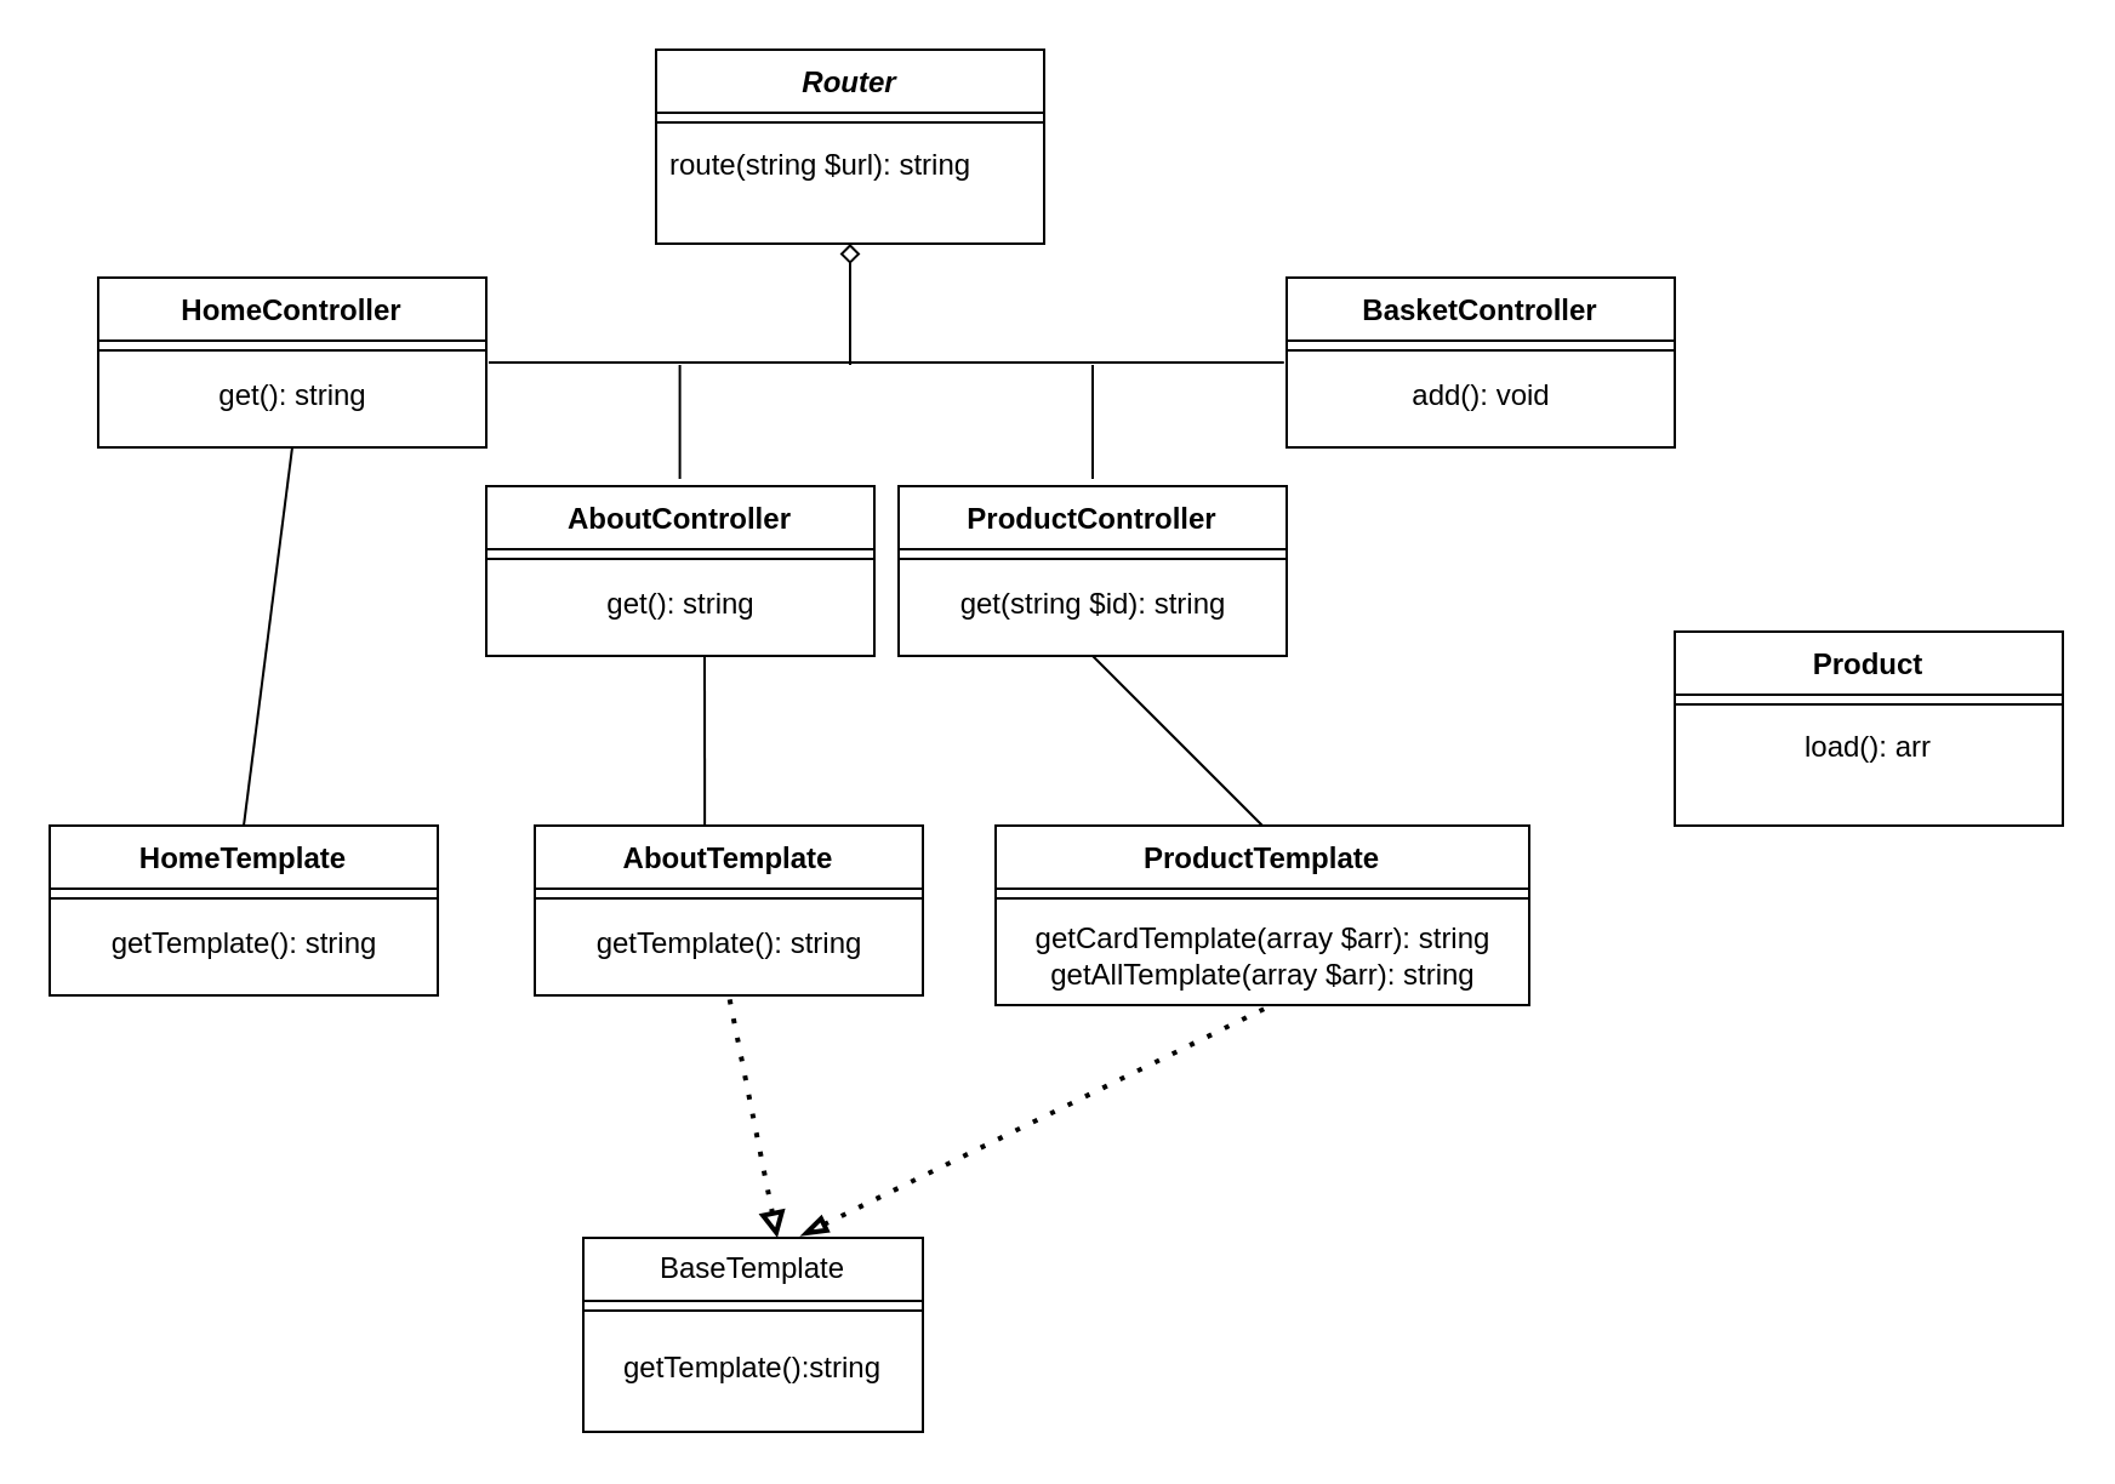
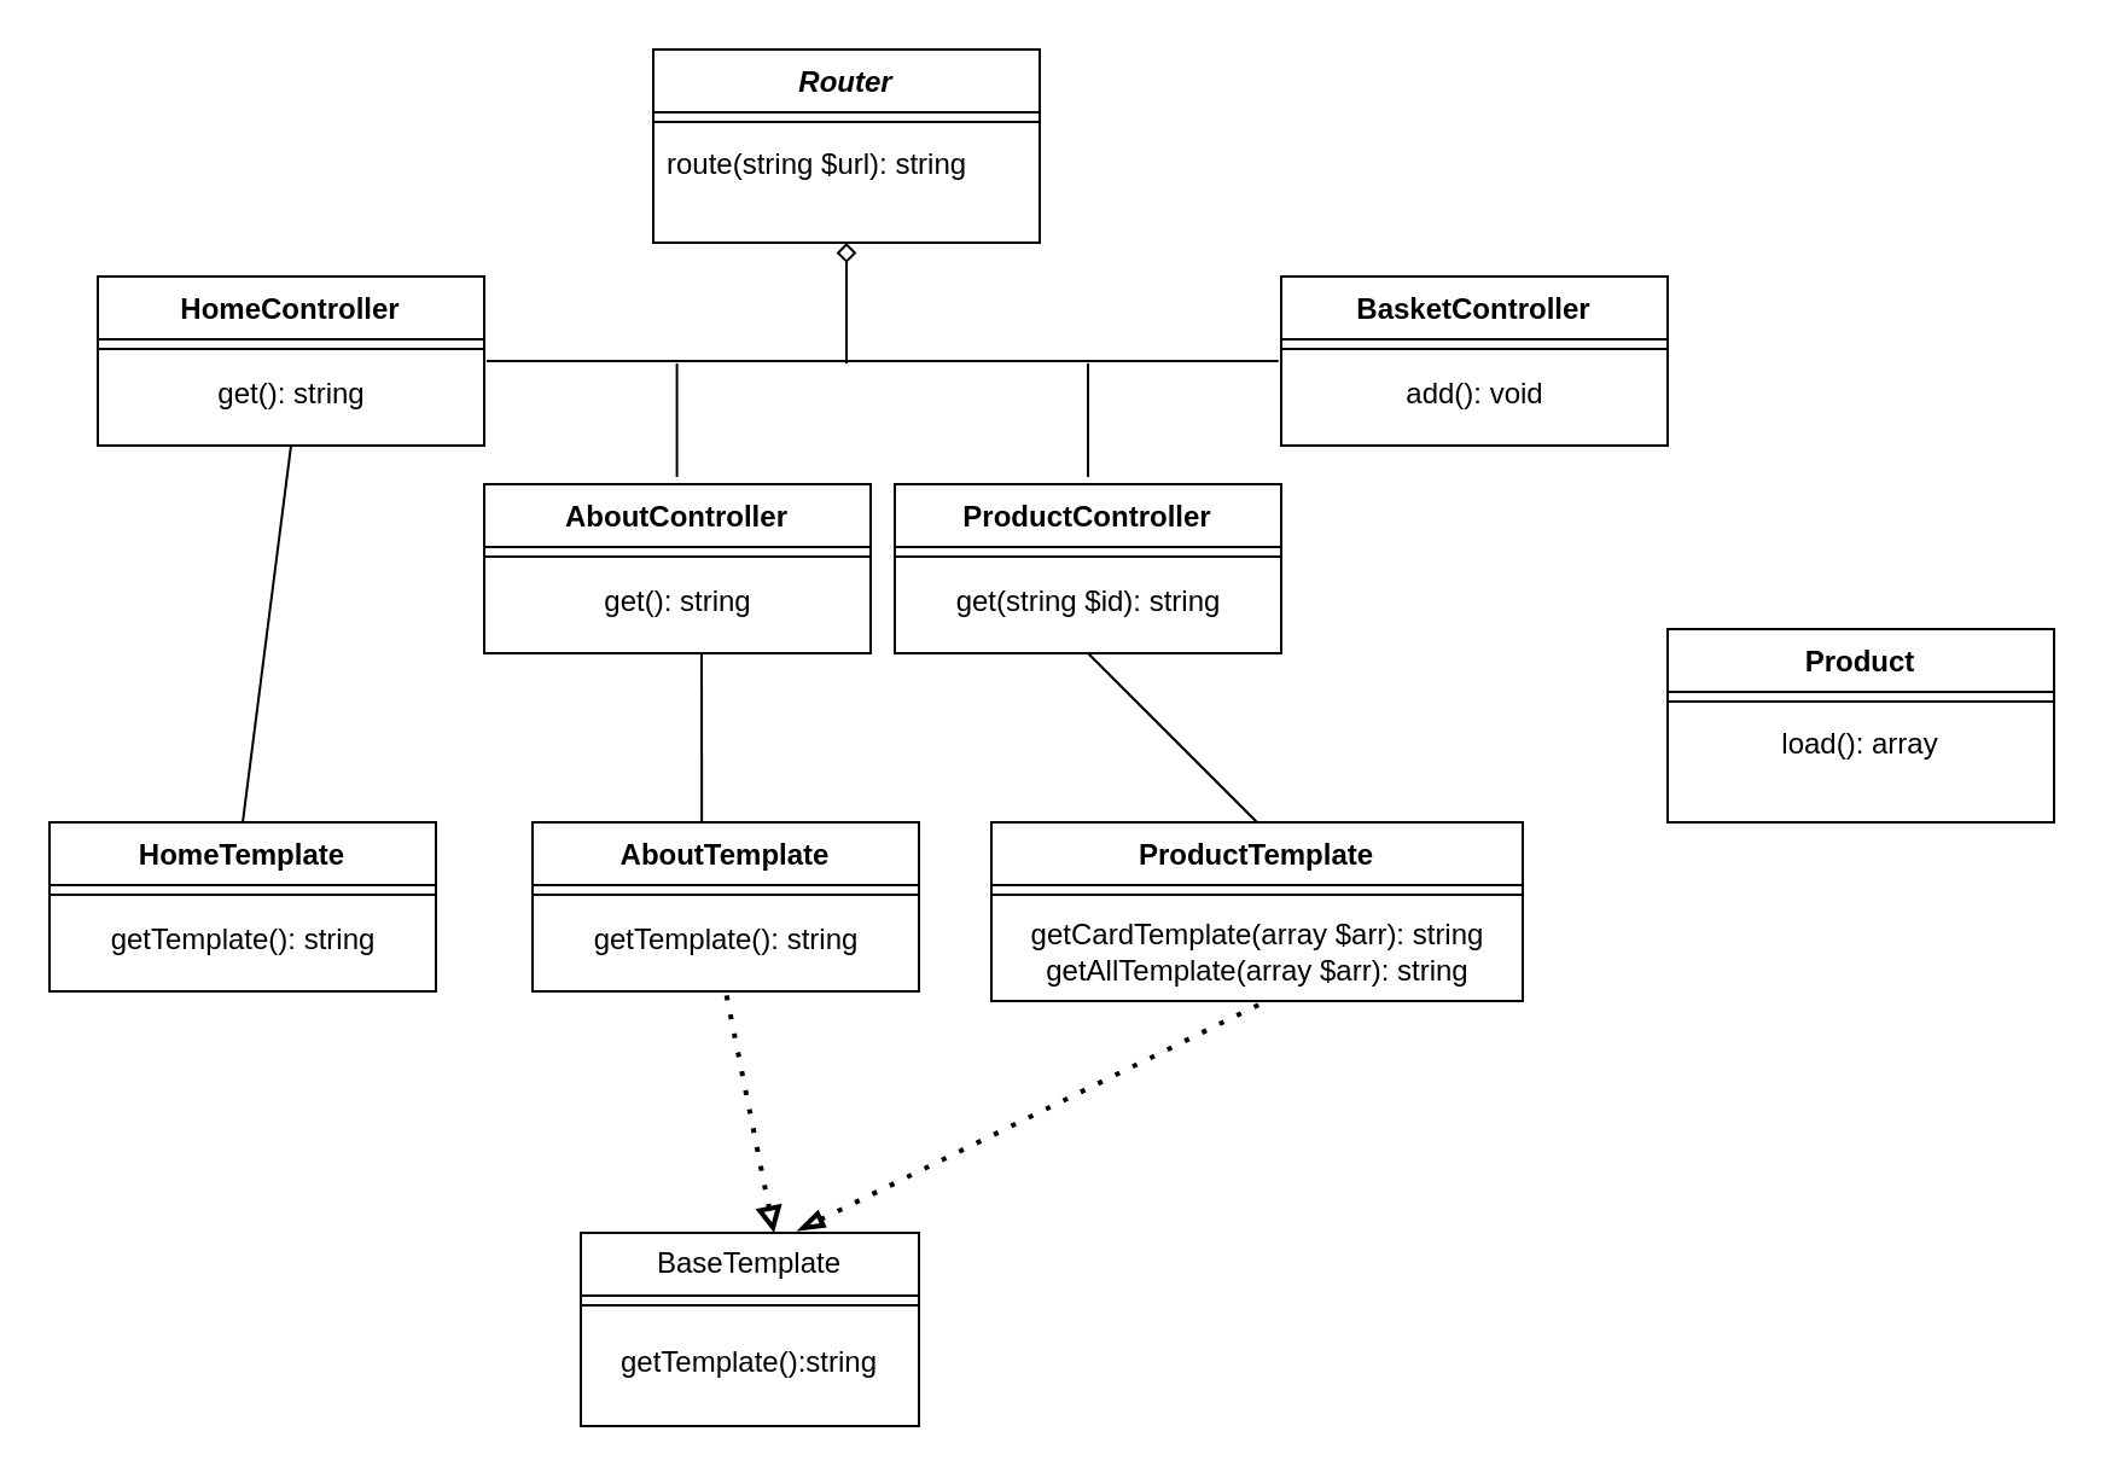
  <mxCell id="0" />
  <mxCell id="1" parent="0" />
  <mxCell id="2" style="rounded=0;orthogonalLoop=1;jettySize=auto;html=1;endArrow=none;startFill=0;startArrow=diamond;edgeStyle=orthogonalEdgeStyle;" edge="1" parent="1" source="3"><mxGeometry relative="1" as="geometry"><mxPoint x="350" y="150" as="targetPoint" /><Array as="points"><mxPoint x="350" y="150" /></Array></mxGeometry></mxCell>
  <mxCell id="3" value="Router" style="swimlane;fontStyle=3;align=center;verticalAlign=top;childLayout=stackLayout;horizontal=1;startSize=26;horizontalStack=0;resizeParent=1;resizeLast=0;collapsible=1;marginBottom=0;rounded=0;shadow=0;strokeWidth=1;" parent="1" vertex="1"><mxGeometry x="270" y="20" width="160" height="80" as="geometry"><mxRectangle x="230" y="140" width="160" height="26" as="alternateBounds" /></mxGeometry></mxCell>
  <mxCell id="4" value="" style="line;html=1;strokeWidth=1;align=left;verticalAlign=middle;spacingTop=-1;spacingLeft=3;spacingRight=3;rotatable=0;labelPosition=right;points=[];portConstraint=eastwest;" parent="3" vertex="1"><mxGeometry y="26" width="160" height="8" as="geometry" /></mxCell>
  <mxCell id="5" value="route(string $url): string" style="text;align=left;verticalAlign=top;spacingLeft=4;spacingRight=4;overflow=hidden;rotatable=0;points=[[0,0.5],[1,0.5]];portConstraint=eastwest;" parent="3" vertex="1"><mxGeometry y="34" width="160" height="26" as="geometry" /></mxCell>
  <mxCell id="6" style="edgeStyle=orthogonalEdgeStyle;rounded=0;orthogonalLoop=1;jettySize=auto;html=1;exitX=1;exitY=0.5;exitDx=0;exitDy=0;" edge="1" parent="3" source="5" target="5"><mxGeometry relative="1" as="geometry" /></mxCell>
  <mxCell id="7" value="Product" style="swimlane;fontStyle=1;align=center;verticalAlign=top;childLayout=stackLayout;horizontal=1;startSize=26;horizontalStack=0;resizeParent=1;resizeLast=0;collapsible=1;marginBottom=0;rounded=0;shadow=0;strokeWidth=1;" parent="1" vertex="1"><mxGeometry x="690" y="260" width="160" height="80" as="geometry"><mxRectangle x="130" y="380" width="160" height="26" as="alternateBounds" /></mxGeometry></mxCell>
  <mxCell id="8" value="" style="line;html=1;strokeWidth=1;align=left;verticalAlign=middle;spacingTop=-1;spacingLeft=3;spacingRight=3;rotatable=0;labelPosition=right;points=[];portConstraint=eastwest;" parent="7" vertex="1"><mxGeometry y="26" width="160" height="8" as="geometry" /></mxCell>
- <mxCell id="9" value="load(): arr" style="text;align=center;verticalAlign=top;spacingLeft=4;spacingRight=4;overflow=hidden;rotatable=0;points=[[0,0.5],[1,0.5]];portConstraint=eastwest;" parent="7" vertex="1"><mxGeometry y="34" width="160" height="26" as="geometry" /></mxCell>
+ <mxCell id="9" value="load(): array" style="text;align=center;verticalAlign=top;spacingLeft=4;spacingRight=4;overflow=hidden;rotatable=0;points=[[0,0.5],[1,0.5]];portConstraint=eastwest;" parent="7" vertex="1"><mxGeometry y="34" width="160" height="26" as="geometry" /></mxCell>
  <mxCell id="10" value="HomeController" style="swimlane;fontStyle=1;align=center;verticalAlign=top;childLayout=stackLayout;horizontal=1;startSize=26;horizontalStack=0;resizeParent=1;resizeLast=0;collapsible=1;marginBottom=0;rounded=0;shadow=0;strokeWidth=1;" parent="1" vertex="1"><mxGeometry x="40" y="114" width="160" height="70" as="geometry"><mxRectangle x="340" y="380" width="170" height="26" as="alternateBounds" /></mxGeometry></mxCell>
  <mxCell id="11" value="" style="line;html=1;strokeWidth=1;align=left;verticalAlign=middle;spacingTop=-1;spacingLeft=3;spacingRight=3;rotatable=0;labelPosition=right;points=[];portConstraint=eastwest;" parent="10" vertex="1"><mxGeometry y="26" width="160" height="8" as="geometry" /></mxCell>
  <mxCell id="12" value="get(): string" style="text;html=1;align=center;verticalAlign=middle;resizable=0;points=[];autosize=1;strokeColor=none;fillColor=none;" vertex="1" parent="10"><mxGeometry y="34" width="160" height="30" as="geometry" /></mxCell>
  <mxCell id="13" value="AboutController" style="swimlane;fontStyle=1;align=center;verticalAlign=top;childLayout=stackLayout;horizontal=1;startSize=26;horizontalStack=0;resizeParent=1;resizeLast=0;collapsible=1;marginBottom=0;rounded=0;shadow=0;strokeWidth=1;" vertex="1" parent="1"><mxGeometry x="200" y="200" width="160" height="70" as="geometry"><mxRectangle x="340" y="380" width="170" height="26" as="alternateBounds" /></mxGeometry></mxCell>
  <mxCell id="14" value="" style="line;html=1;strokeWidth=1;align=left;verticalAlign=middle;spacingTop=-1;spacingLeft=3;spacingRight=3;rotatable=0;labelPosition=right;points=[];portConstraint=eastwest;" vertex="1" parent="13"><mxGeometry y="26" width="160" height="8" as="geometry" /></mxCell>
  <mxCell id="15" value="get(): string" style="text;html=1;align=center;verticalAlign=middle;resizable=0;points=[];autosize=1;strokeColor=none;fillColor=none;" vertex="1" parent="13"><mxGeometry y="34" width="160" height="30" as="geometry" /></mxCell>
  <mxCell id="16" value="ProductController" style="swimlane;fontStyle=1;align=center;verticalAlign=top;childLayout=stackLayout;horizontal=1;startSize=26;horizontalStack=0;resizeParent=1;resizeLast=0;collapsible=1;marginBottom=0;rounded=0;shadow=0;strokeWidth=1;" vertex="1" parent="1"><mxGeometry x="370" y="200" width="160" height="70" as="geometry"><mxRectangle x="340" y="380" width="170" height="26" as="alternateBounds" /></mxGeometry></mxCell>
  <mxCell id="17" value="" style="line;html=1;strokeWidth=1;align=left;verticalAlign=middle;spacingTop=-1;spacingLeft=3;spacingRight=3;rotatable=0;labelPosition=right;points=[];portConstraint=eastwest;" vertex="1" parent="16"><mxGeometry y="26" width="160" height="8" as="geometry" /></mxCell>
  <mxCell id="18" value="get(string $id): string" style="text;html=1;align=center;verticalAlign=middle;resizable=0;points=[];autosize=1;strokeColor=none;fillColor=none;" vertex="1" parent="16"><mxGeometry y="34" width="160" height="30" as="geometry" /></mxCell>
  <mxCell id="19" value="BasketController" style="swimlane;fontStyle=1;align=center;verticalAlign=top;childLayout=stackLayout;horizontal=1;startSize=26;horizontalStack=0;resizeParent=1;resizeLast=0;collapsible=1;marginBottom=0;rounded=0;shadow=0;strokeWidth=1;" vertex="1" parent="1"><mxGeometry x="530" y="114" width="160" height="70" as="geometry"><mxRectangle x="340" y="380" width="170" height="26" as="alternateBounds" /></mxGeometry></mxCell>
  <mxCell id="20" value="" style="line;html=1;strokeWidth=1;align=left;verticalAlign=middle;spacingTop=-1;spacingLeft=3;spacingRight=3;rotatable=0;labelPosition=right;points=[];portConstraint=eastwest;" vertex="1" parent="19"><mxGeometry y="26" width="160" height="8" as="geometry" /></mxCell>
  <mxCell id="21" value="add(): void" style="text;html=1;align=center;verticalAlign=middle;resizable=0;points=[];autosize=1;strokeColor=none;fillColor=none;" vertex="1" parent="19"><mxGeometry y="34" width="160" height="30" as="geometry" /></mxCell>
  <mxCell id="22" value="" style="endArrow=none;html=1;rounded=0;entryX=-0.007;entryY=0.033;entryDx=0;entryDy=0;entryPerimeter=0;exitX=1.006;exitY=0.033;exitDx=0;exitDy=0;exitPerimeter=0;" edge="1" parent="1" source="12" target="21"><mxGeometry width="50" height="50" relative="1" as="geometry"><mxPoint x="350" y="150" as="sourcePoint" /><mxPoint x="450" y="120" as="targetPoint" /></mxGeometry></mxCell>
  <mxCell id="23" value="" style="endArrow=none;html=1;rounded=0;" edge="1" parent="1"><mxGeometry width="50" height="50" relative="1" as="geometry"><mxPoint x="450" y="197" as="sourcePoint" /><mxPoint x="450" y="150" as="targetPoint" /></mxGeometry></mxCell>
  <mxCell id="24" value="" style="endArrow=none;html=1;rounded=0;" edge="1" parent="1"><mxGeometry width="50" height="50" relative="1" as="geometry"><mxPoint x="279.8" y="197" as="sourcePoint" /><mxPoint x="279.8" y="150" as="targetPoint" /></mxGeometry></mxCell>
  <mxCell id="25" value="HomeTemplate" style="swimlane;fontStyle=1;align=center;verticalAlign=top;childLayout=stackLayout;horizontal=1;startSize=26;horizontalStack=0;resizeParent=1;resizeLast=0;collapsible=1;marginBottom=0;rounded=0;shadow=0;strokeWidth=1;" vertex="1" parent="1"><mxGeometry x="20" y="340" width="160" height="70" as="geometry"><mxRectangle x="-30" y="440" width="170" height="26" as="alternateBounds" /></mxGeometry></mxCell>
  <mxCell id="26" value="" style="line;html=1;strokeWidth=1;align=left;verticalAlign=middle;spacingTop=-1;spacingLeft=3;spacingRight=3;rotatable=0;labelPosition=right;points=[];portConstraint=eastwest;" vertex="1" parent="25"><mxGeometry y="26" width="160" height="8" as="geometry" /></mxCell>
  <mxCell id="27" value="getTemplate(): string" style="text;html=1;align=center;verticalAlign=middle;resizable=0;points=[];autosize=1;strokeColor=none;fillColor=none;" vertex="1" parent="25"><mxGeometry y="34" width="160" height="30" as="geometry" /></mxCell>
  <mxCell id="28" value="AboutTemplate" style="swimlane;fontStyle=1;align=center;verticalAlign=top;childLayout=stackLayout;horizontal=1;startSize=26;horizontalStack=0;resizeParent=1;resizeLast=0;collapsible=1;marginBottom=0;rounded=0;shadow=0;strokeWidth=1;" vertex="1" parent="1"><mxGeometry x="220" y="340" width="160" height="70" as="geometry"><mxRectangle x="340" y="380" width="170" height="26" as="alternateBounds" /></mxGeometry></mxCell>
  <mxCell id="29" value="" style="line;html=1;strokeWidth=1;align=left;verticalAlign=middle;spacingTop=-1;spacingLeft=3;spacingRight=3;rotatable=0;labelPosition=right;points=[];portConstraint=eastwest;" vertex="1" parent="28"><mxGeometry y="26" width="160" height="8" as="geometry" /></mxCell>
  <mxCell id="30" value="getTemplate(): string" style="text;html=1;align=center;verticalAlign=middle;resizable=0;points=[];autosize=1;strokeColor=none;fillColor=none;" vertex="1" parent="28"><mxGeometry y="34" width="160" height="30" as="geometry" /></mxCell>
  <mxCell id="31" value="ProductTemplate" style="swimlane;fontStyle=1;align=center;verticalAlign=top;childLayout=stackLayout;horizontal=1;startSize=26;horizontalStack=0;resizeParent=1;resizeLast=0;collapsible=1;marginBottom=0;rounded=0;shadow=0;strokeWidth=1;" vertex="1" parent="1"><mxGeometry x="410" y="340" width="220" height="74" as="geometry"><mxRectangle x="340" y="380" width="170" height="26" as="alternateBounds" /></mxGeometry></mxCell>
  <mxCell id="32" value="" style="line;html=1;strokeWidth=1;align=left;verticalAlign=middle;spacingTop=-1;spacingLeft=3;spacingRight=3;rotatable=0;labelPosition=right;points=[];portConstraint=eastwest;" vertex="1" parent="31"><mxGeometry y="26" width="220" height="8" as="geometry" /></mxCell>
  <mxCell id="33" value="getCardTemplate(array $arr): string&lt;div&gt;getAllTemplate(array $arr): string&lt;/div&gt;" style="text;html=1;align=center;verticalAlign=middle;resizable=0;points=[];autosize=1;strokeColor=none;fillColor=none;" vertex="1" parent="31"><mxGeometry y="34" width="220" height="40" as="geometry" /></mxCell>
  <mxCell id="34" value="" style="endArrow=none;html=1;rounded=0;exitX=0.438;exitY=0;exitDx=0;exitDy=0;exitPerimeter=0;" edge="1" parent="1" source="28"><mxGeometry width="50" height="50" relative="1" as="geometry"><mxPoint x="250" y="320" as="sourcePoint" /><mxPoint x="290" y="270" as="targetPoint" /></mxGeometry></mxCell>
  <mxCell id="35" value="" style="endArrow=none;html=1;rounded=0;entryX=0.5;entryY=1;entryDx=0;entryDy=0;exitX=0.5;exitY=0;exitDx=0;exitDy=0;" edge="1" parent="1" source="25" target="10"><mxGeometry width="50" height="50" relative="1" as="geometry"><mxPoint x="75" y="268" as="sourcePoint" /><mxPoint x="125" y="218" as="targetPoint" /></mxGeometry></mxCell>
  <mxCell id="36" value="" style="endArrow=none;html=1;rounded=0;entryX=0.5;entryY=1;entryDx=0;entryDy=0;exitX=0.5;exitY=0;exitDx=0;exitDy=0;" edge="1" parent="1" source="31" target="16"><mxGeometry width="50" height="50" relative="1" as="geometry"><mxPoint x="460" y="330" as="sourcePoint" /><mxPoint x="510" y="280" as="targetPoint" /></mxGeometry></mxCell>
  <mxCell id="37" value="BaseTemplate" style="swimlane;fontStyle=0;childLayout=stackLayout;horizontal=1;startSize=26;fillColor=none;horizontalStack=0;resizeParent=1;resizeParentMax=0;resizeLast=0;collapsible=1;marginBottom=0;whiteSpace=wrap;html=1;" vertex="1" parent="1"><mxGeometry x="240" y="510" width="140" height="80" as="geometry"><mxRectangle x="-10" y="585" width="100" height="30" as="alternateBounds" /></mxGeometry></mxCell>
  <mxCell id="38" style="edgeStyle=none;rounded=0;orthogonalLoop=1;jettySize=auto;html=1;exitX=0;exitY=0.5;exitDx=0;exitDy=0;entryX=1;entryY=0.5;entryDx=0;entryDy=0;endArrow=none;startFill=0;" edge="1" parent="37"><mxGeometry relative="1" as="geometry"><mxPoint y="30" as="sourcePoint" /><mxPoint x="140" y="30" as="targetPoint" /></mxGeometry></mxCell>
  <mxCell id="39" value="&lt;div&gt;&lt;br&gt;&lt;/div&gt;getTemplate():string" style="text;strokeColor=none;fillColor=none;align=center;verticalAlign=top;spacingLeft=4;spacingRight=4;overflow=hidden;rotatable=0;points=[[0,0.5],[1,0.5]];portConstraint=eastwest;whiteSpace=wrap;html=1;" vertex="1" parent="37"><mxGeometry y="26" width="140" height="54" as="geometry" /></mxCell>
  <mxCell id="40" value="" style="endArrow=none;dashed=1;html=1;dashPattern=1 3;strokeWidth=2;rounded=0;entryX=0.521;entryY=0.991;entryDx=0;entryDy=0;entryPerimeter=0;startArrow=blockThin;startFill=0;" edge="1" parent="1" target="33"><mxGeometry width="50" height="50" relative="1" as="geometry"><mxPoint x="330" y="509" as="sourcePoint" /><mxPoint x="550" y="450" as="targetPoint" /></mxGeometry></mxCell>
  <mxCell id="41" value="" style="endArrow=none;dashed=1;html=1;dashPattern=1 3;strokeWidth=2;rounded=0;entryX=0.5;entryY=1;entryDx=0;entryDy=0;startArrow=block;startFill=0;" edge="1" parent="1" target="28"><mxGeometry width="50" height="50" relative="1" as="geometry"><mxPoint x="320" y="510" as="sourcePoint" /><mxPoint x="330" y="440" as="targetPoint" /></mxGeometry></mxCell>
